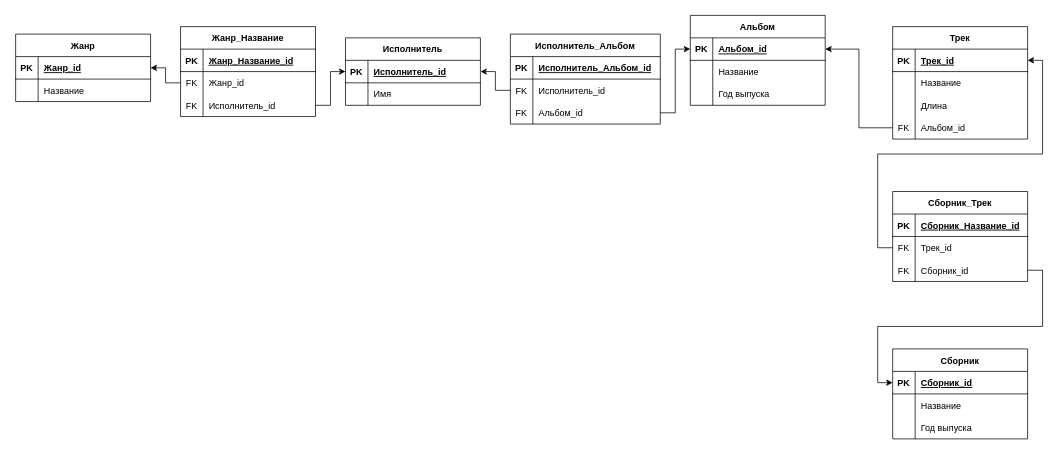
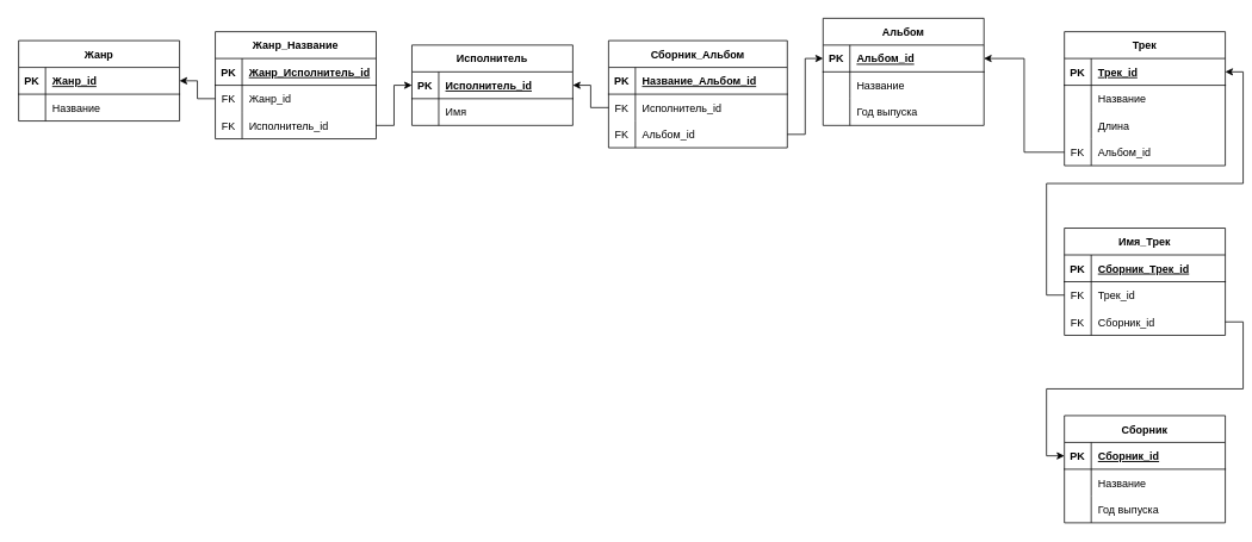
  <mxCell id="0" />
  <mxCell id="1" parent="0" />
  <mxCell id="2" value="Жанр" style="shape=table;startSize=30;container=1;collapsible=1;childLayout=tableLayout;fixedRows=1;rowLines=0;fontStyle=1;align=center;resizeLast=1;" parent="1" vertex="1"><mxGeometry x="20" y="45" width="180" height="90" as="geometry" /></mxCell>
  <mxCell id="3" value="" style="shape=tableRow;horizontal=0;startSize=0;swimlaneHead=0;swimlaneBody=0;fillColor=none;collapsible=0;dropTarget=0;points=[[0,0.5],[1,0.5]];portConstraint=eastwest;top=0;left=0;right=0;bottom=1;" parent="2" vertex="1"><mxGeometry y="30" width="180" height="30" as="geometry" /></mxCell>
  <mxCell id="4" value="PK" style="shape=partialRectangle;connectable=0;fillColor=none;top=0;left=0;bottom=0;right=0;fontStyle=1;overflow=hidden;" parent="3" vertex="1"><mxGeometry width="30" height="30" as="geometry"><mxRectangle width="30" height="30" as="alternateBounds" /></mxGeometry></mxCell>
  <mxCell id="5" value="Жанр_id" style="shape=partialRectangle;connectable=0;fillColor=none;top=0;left=0;bottom=0;right=0;align=left;spacingLeft=6;fontStyle=5;overflow=hidden;" parent="3" vertex="1"><mxGeometry x="30" width="150" height="30" as="geometry"><mxRectangle width="150" height="30" as="alternateBounds" /></mxGeometry></mxCell>
  <mxCell id="6" value="" style="shape=tableRow;horizontal=0;startSize=0;swimlaneHead=0;swimlaneBody=0;fillColor=none;collapsible=0;dropTarget=0;points=[[0,0.5],[1,0.5]];portConstraint=eastwest;top=0;left=0;right=0;bottom=0;" parent="2" vertex="1"><mxGeometry y="60" width="180" height="30" as="geometry" /></mxCell>
  <mxCell id="7" value="" style="shape=partialRectangle;connectable=0;fillColor=none;top=0;left=0;bottom=0;right=0;editable=1;overflow=hidden;" parent="6" vertex="1"><mxGeometry width="30" height="30" as="geometry"><mxRectangle width="30" height="30" as="alternateBounds" /></mxGeometry></mxCell>
  <mxCell id="8" value="Название" style="shape=partialRectangle;connectable=0;fillColor=none;top=0;left=0;bottom=0;right=0;align=left;spacingLeft=6;overflow=hidden;" parent="6" vertex="1"><mxGeometry x="30" width="150" height="30" as="geometry"><mxRectangle width="150" height="30" as="alternateBounds" /></mxGeometry></mxCell>
  <mxCell id="9" value="Исполнитель" style="shape=table;startSize=30;container=1;collapsible=1;childLayout=tableLayout;fixedRows=1;rowLines=0;fontStyle=1;align=center;resizeLast=1;" parent="1" vertex="1"><mxGeometry x="460" y="50" width="180" height="90" as="geometry" /></mxCell>
  <mxCell id="10" value="" style="shape=tableRow;horizontal=0;startSize=0;swimlaneHead=0;swimlaneBody=0;fillColor=none;collapsible=0;dropTarget=0;points=[[0,0.5],[1,0.5]];portConstraint=eastwest;top=0;left=0;right=0;bottom=1;" parent="9" vertex="1"><mxGeometry y="30" width="180" height="30" as="geometry" /></mxCell>
  <mxCell id="11" value="PK" style="shape=partialRectangle;connectable=0;fillColor=none;top=0;left=0;bottom=0;right=0;fontStyle=1;overflow=hidden;" parent="10" vertex="1"><mxGeometry width="30" height="30" as="geometry"><mxRectangle width="30" height="30" as="alternateBounds" /></mxGeometry></mxCell>
  <mxCell id="12" value="Исполнитель_id" style="shape=partialRectangle;connectable=0;fillColor=none;top=0;left=0;bottom=0;right=0;align=left;spacingLeft=6;fontStyle=5;overflow=hidden;" parent="10" vertex="1"><mxGeometry x="30" width="150" height="30" as="geometry"><mxRectangle width="150" height="30" as="alternateBounds" /></mxGeometry></mxCell>
  <mxCell id="13" value="" style="shape=tableRow;horizontal=0;startSize=0;swimlaneHead=0;swimlaneBody=0;fillColor=none;collapsible=0;dropTarget=0;points=[[0,0.5],[1,0.5]];portConstraint=eastwest;top=0;left=0;right=0;bottom=0;" parent="9" vertex="1"><mxGeometry y="60" width="180" height="30" as="geometry" /></mxCell>
  <mxCell id="14" value="" style="shape=partialRectangle;connectable=0;fillColor=none;top=0;left=0;bottom=0;right=0;editable=1;overflow=hidden;" parent="13" vertex="1"><mxGeometry width="30" height="30" as="geometry"><mxRectangle width="30" height="30" as="alternateBounds" /></mxGeometry></mxCell>
  <mxCell id="15" value="Имя" style="shape=partialRectangle;connectable=0;fillColor=none;top=0;left=0;bottom=0;right=0;align=left;spacingLeft=6;overflow=hidden;" parent="13" vertex="1"><mxGeometry x="30" width="150" height="30" as="geometry"><mxRectangle width="150" height="30" as="alternateBounds" /></mxGeometry></mxCell>
  <mxCell id="16" value="Альбом" style="shape=table;startSize=30;container=1;collapsible=1;childLayout=tableLayout;fixedRows=1;rowLines=0;fontStyle=1;align=center;resizeLast=1;" parent="1" vertex="1"><mxGeometry x="920" y="20" width="180" height="120" as="geometry" /></mxCell>
  <mxCell id="17" value="" style="shape=tableRow;horizontal=0;startSize=0;swimlaneHead=0;swimlaneBody=0;fillColor=none;collapsible=0;dropTarget=0;points=[[0,0.5],[1,0.5]];portConstraint=eastwest;top=0;left=0;right=0;bottom=1;" parent="16" vertex="1"><mxGeometry y="30" width="180" height="30" as="geometry" /></mxCell>
  <mxCell id="18" value="PK" style="shape=partialRectangle;connectable=0;fillColor=none;top=0;left=0;bottom=0;right=0;fontStyle=1;overflow=hidden;" parent="17" vertex="1"><mxGeometry width="30" height="30" as="geometry"><mxRectangle width="30" height="30" as="alternateBounds" /></mxGeometry></mxCell>
  <mxCell id="19" value="Альбом_id" style="shape=partialRectangle;connectable=0;fillColor=none;top=0;left=0;bottom=0;right=0;align=left;spacingLeft=6;fontStyle=5;overflow=hidden;" parent="17" vertex="1"><mxGeometry x="30" width="150" height="30" as="geometry"><mxRectangle width="150" height="30" as="alternateBounds" /></mxGeometry></mxCell>
  <mxCell id="20" value="" style="shape=tableRow;horizontal=0;startSize=0;swimlaneHead=0;swimlaneBody=0;fillColor=none;collapsible=0;dropTarget=0;points=[[0,0.5],[1,0.5]];portConstraint=eastwest;top=0;left=0;right=0;bottom=0;" parent="16" vertex="1"><mxGeometry y="60" width="180" height="30" as="geometry" /></mxCell>
  <mxCell id="21" value="" style="shape=partialRectangle;connectable=0;fillColor=none;top=0;left=0;bottom=0;right=0;editable=1;overflow=hidden;" parent="20" vertex="1"><mxGeometry width="30" height="30" as="geometry"><mxRectangle width="30" height="30" as="alternateBounds" /></mxGeometry></mxCell>
  <mxCell id="22" value="Название" style="shape=partialRectangle;connectable=0;fillColor=none;top=0;left=0;bottom=0;right=0;align=left;spacingLeft=6;overflow=hidden;" parent="20" vertex="1"><mxGeometry x="30" width="150" height="30" as="geometry"><mxRectangle width="150" height="30" as="alternateBounds" /></mxGeometry></mxCell>
  <mxCell id="23" value="" style="shape=tableRow;horizontal=0;startSize=0;swimlaneHead=0;swimlaneBody=0;fillColor=none;collapsible=0;dropTarget=0;points=[[0,0.5],[1,0.5]];portConstraint=eastwest;top=0;left=0;right=0;bottom=0;" parent="16" vertex="1"><mxGeometry y="90" width="180" height="30" as="geometry" /></mxCell>
  <mxCell id="24" value="" style="shape=partialRectangle;connectable=0;fillColor=none;top=0;left=0;bottom=0;right=0;editable=1;overflow=hidden;" parent="23" vertex="1"><mxGeometry width="30" height="30" as="geometry"><mxRectangle width="30" height="30" as="alternateBounds" /></mxGeometry></mxCell>
  <mxCell id="25" value="Год выпуска" style="shape=partialRectangle;connectable=0;fillColor=none;top=0;left=0;bottom=0;right=0;align=left;spacingLeft=6;overflow=hidden;" parent="23" vertex="1"><mxGeometry x="30" width="150" height="30" as="geometry"><mxRectangle width="150" height="30" as="alternateBounds" /></mxGeometry></mxCell>
  <mxCell id="26" value="Трек" style="shape=table;startSize=30;container=1;collapsible=1;childLayout=tableLayout;fixedRows=1;rowLines=0;fontStyle=1;align=center;resizeLast=1;" parent="1" vertex="1"><mxGeometry x="1190" y="35" width="180" height="150" as="geometry" /></mxCell>
  <mxCell id="27" value="" style="shape=tableRow;horizontal=0;startSize=0;swimlaneHead=0;swimlaneBody=0;fillColor=none;collapsible=0;dropTarget=0;points=[[0,0.5],[1,0.5]];portConstraint=eastwest;top=0;left=0;right=0;bottom=1;" parent="26" vertex="1"><mxGeometry y="30" width="180" height="30" as="geometry" /></mxCell>
  <mxCell id="28" value="PK" style="shape=partialRectangle;connectable=0;fillColor=none;top=0;left=0;bottom=0;right=0;fontStyle=1;overflow=hidden;" parent="27" vertex="1"><mxGeometry width="30" height="30" as="geometry"><mxRectangle width="30" height="30" as="alternateBounds" /></mxGeometry></mxCell>
  <mxCell id="29" value="Трек_id" style="shape=partialRectangle;connectable=0;fillColor=none;top=0;left=0;bottom=0;right=0;align=left;spacingLeft=6;fontStyle=5;overflow=hidden;" parent="27" vertex="1"><mxGeometry x="30" width="150" height="30" as="geometry"><mxRectangle width="150" height="30" as="alternateBounds" /></mxGeometry></mxCell>
  <mxCell id="30" value="" style="shape=tableRow;horizontal=0;startSize=0;swimlaneHead=0;swimlaneBody=0;fillColor=none;collapsible=0;dropTarget=0;points=[[0,0.5],[1,0.5]];portConstraint=eastwest;top=0;left=0;right=0;bottom=0;" parent="26" vertex="1"><mxGeometry y="60" width="180" height="30" as="geometry" /></mxCell>
  <mxCell id="31" value="" style="shape=partialRectangle;connectable=0;fillColor=none;top=0;left=0;bottom=0;right=0;editable=1;overflow=hidden;" parent="30" vertex="1"><mxGeometry width="30" height="30" as="geometry"><mxRectangle width="30" height="30" as="alternateBounds" /></mxGeometry></mxCell>
  <mxCell id="32" value="Название" style="shape=partialRectangle;connectable=0;fillColor=none;top=0;left=0;bottom=0;right=0;align=left;spacingLeft=6;overflow=hidden;" parent="30" vertex="1"><mxGeometry x="30" width="150" height="30" as="geometry"><mxRectangle width="150" height="30" as="alternateBounds" /></mxGeometry></mxCell>
  <mxCell id="33" value="" style="shape=tableRow;horizontal=0;startSize=0;swimlaneHead=0;swimlaneBody=0;fillColor=none;collapsible=0;dropTarget=0;points=[[0,0.5],[1,0.5]];portConstraint=eastwest;top=0;left=0;right=0;bottom=0;" parent="26" vertex="1"><mxGeometry y="90" width="180" height="30" as="geometry" /></mxCell>
  <mxCell id="34" value="" style="shape=partialRectangle;connectable=0;fillColor=none;top=0;left=0;bottom=0;right=0;editable=1;overflow=hidden;" parent="33" vertex="1"><mxGeometry width="30" height="30" as="geometry"><mxRectangle width="30" height="30" as="alternateBounds" /></mxGeometry></mxCell>
  <mxCell id="35" value="Длина" style="shape=partialRectangle;connectable=0;fillColor=none;top=0;left=0;bottom=0;right=0;align=left;spacingLeft=6;overflow=hidden;" parent="33" vertex="1"><mxGeometry x="30" width="150" height="30" as="geometry"><mxRectangle width="150" height="30" as="alternateBounds" /></mxGeometry></mxCell>
  <mxCell id="36" value="" style="shape=tableRow;horizontal=0;startSize=0;swimlaneHead=0;swimlaneBody=0;fillColor=none;collapsible=0;dropTarget=0;points=[[0,0.5],[1,0.5]];portConstraint=eastwest;top=0;left=0;right=0;bottom=0;" parent="26" vertex="1"><mxGeometry y="120" width="180" height="30" as="geometry" /></mxCell>
  <mxCell id="37" value="FK" style="shape=partialRectangle;connectable=0;fillColor=none;top=0;left=0;bottom=0;right=0;editable=1;overflow=hidden;" parent="36" vertex="1"><mxGeometry width="30" height="30" as="geometry"><mxRectangle width="30" height="30" as="alternateBounds" /></mxGeometry></mxCell>
  <mxCell id="38" value="Альбом_id" style="shape=partialRectangle;connectable=0;fillColor=none;top=0;left=0;bottom=0;right=0;align=left;spacingLeft=6;overflow=hidden;" parent="36" vertex="1"><mxGeometry x="30" width="150" height="30" as="geometry"><mxRectangle width="150" height="30" as="alternateBounds" /></mxGeometry></mxCell>
  <mxCell id="39" style="edgeStyle=orthogonalEdgeStyle;rounded=0;orthogonalLoop=1;jettySize=auto;html=1;exitX=0;exitY=0.5;exitDx=0;exitDy=0;entryX=1;entryY=0.5;entryDx=0;entryDy=0;" parent="1" source="36" target="17" edge="1"><mxGeometry relative="1" as="geometry" /></mxCell>
  <mxCell id="40" value="Жанр_Название" style="shape=table;startSize=30;container=1;collapsible=1;childLayout=tableLayout;fixedRows=1;rowLines=0;fontStyle=1;align=center;resizeLast=1;" parent="1" vertex="1"><mxGeometry x="240" y="35" width="180" height="120" as="geometry" /></mxCell>
  <mxCell id="41" value="" style="shape=tableRow;horizontal=0;startSize=0;swimlaneHead=0;swimlaneBody=0;fillColor=none;collapsible=0;dropTarget=0;points=[[0,0.5],[1,0.5]];portConstraint=eastwest;top=0;left=0;right=0;bottom=1;" parent="40" vertex="1"><mxGeometry y="30" width="180" height="30" as="geometry" /></mxCell>
  <mxCell id="42" value="PK" style="shape=partialRectangle;connectable=0;fillColor=none;top=0;left=0;bottom=0;right=0;fontStyle=1;overflow=hidden;" parent="41" vertex="1"><mxGeometry width="30" height="30" as="geometry"><mxRectangle width="30" height="30" as="alternateBounds" /></mxGeometry></mxCell>
- <mxCell id="43" value="Жанр_Название_id" style="shape=partialRectangle;connectable=0;fillColor=none;top=0;left=0;bottom=0;right=0;align=left;spacingLeft=6;fontStyle=5;overflow=hidden;" parent="41" vertex="1"><mxGeometry x="30" width="150" height="30" as="geometry"><mxRectangle width="150" height="30" as="alternateBounds" /></mxGeometry></mxCell>
+ <mxCell id="43" value="Жанр_Исполнитель_id" style="shape=partialRectangle;connectable=0;fillColor=none;top=0;left=0;bottom=0;right=0;align=left;spacingLeft=6;fontStyle=5;overflow=hidden;" parent="41" vertex="1"><mxGeometry x="30" width="150" height="30" as="geometry"><mxRectangle width="150" height="30" as="alternateBounds" /></mxGeometry></mxCell>
  <mxCell id="44" style="shape=tableRow;horizontal=0;startSize=0;swimlaneHead=0;swimlaneBody=0;fillColor=none;collapsible=0;dropTarget=0;points=[[0,0.5],[1,0.5]];portConstraint=eastwest;top=0;left=0;right=0;bottom=0;" parent="40" vertex="1"><mxGeometry y="60" width="180" height="30" as="geometry" /></mxCell>
  <mxCell id="45" value="FK" style="shape=partialRectangle;connectable=0;fillColor=none;top=0;left=0;bottom=0;right=0;editable=1;overflow=hidden;" parent="44" vertex="1"><mxGeometry width="30" height="30" as="geometry"><mxRectangle width="30" height="30" as="alternateBounds" /></mxGeometry></mxCell>
  <mxCell id="46" value="Жанр_id" style="shape=partialRectangle;connectable=0;fillColor=none;top=0;left=0;bottom=0;right=0;align=left;spacingLeft=6;overflow=hidden;" parent="44" vertex="1"><mxGeometry x="30" width="150" height="30" as="geometry"><mxRectangle width="150" height="30" as="alternateBounds" /></mxGeometry></mxCell>
  <mxCell id="47" value="" style="shape=tableRow;horizontal=0;startSize=0;swimlaneHead=0;swimlaneBody=0;fillColor=none;collapsible=0;dropTarget=0;points=[[0,0.5],[1,0.5]];portConstraint=eastwest;top=0;left=0;right=0;bottom=0;" parent="40" vertex="1"><mxGeometry y="90" width="180" height="30" as="geometry" /></mxCell>
  <mxCell id="48" value="FK" style="shape=partialRectangle;connectable=0;fillColor=none;top=0;left=0;bottom=0;right=0;editable=1;overflow=hidden;" parent="47" vertex="1"><mxGeometry width="30" height="30" as="geometry"><mxRectangle width="30" height="30" as="alternateBounds" /></mxGeometry></mxCell>
  <mxCell id="49" value="Исполнитель_id" style="shape=partialRectangle;connectable=0;fillColor=none;top=0;left=0;bottom=0;right=0;align=left;spacingLeft=6;overflow=hidden;" parent="47" vertex="1"><mxGeometry x="30" width="150" height="30" as="geometry"><mxRectangle width="150" height="30" as="alternateBounds" /></mxGeometry></mxCell>
  <mxCell id="50" style="edgeStyle=orthogonalEdgeStyle;rounded=0;orthogonalLoop=1;jettySize=auto;html=1;exitX=0;exitY=0.5;exitDx=0;exitDy=0;entryX=1;entryY=0.5;entryDx=0;entryDy=0;" parent="1" source="44" target="3" edge="1"><mxGeometry relative="1" as="geometry" /></mxCell>
  <mxCell id="51" style="edgeStyle=orthogonalEdgeStyle;rounded=0;orthogonalLoop=1;jettySize=auto;html=1;exitX=1;exitY=0.5;exitDx=0;exitDy=0;entryX=0;entryY=0.5;entryDx=0;entryDy=0;" parent="1" source="47" target="10" edge="1"><mxGeometry relative="1" as="geometry" /></mxCell>
- <mxCell id="52" value="Исполнитель_Альбом" style="shape=table;startSize=30;container=1;collapsible=1;childLayout=tableLayout;fixedRows=1;rowLines=0;fontStyle=1;align=center;resizeLast=1;" parent="1" vertex="1"><mxGeometry x="680" y="45" width="200" height="120" as="geometry" /></mxCell>
+ <mxCell id="52" value="Сборник_Альбом" style="shape=table;startSize=30;container=1;collapsible=1;childLayout=tableLayout;fixedRows=1;rowLines=0;fontStyle=1;align=center;resizeLast=1;" parent="1" vertex="1"><mxGeometry x="680" y="45" width="200" height="120" as="geometry" /></mxCell>
  <mxCell id="53" value="" style="shape=tableRow;horizontal=0;startSize=0;swimlaneHead=0;swimlaneBody=0;fillColor=none;collapsible=0;dropTarget=0;points=[[0,0.5],[1,0.5]];portConstraint=eastwest;top=0;left=0;right=0;bottom=1;" parent="52" vertex="1"><mxGeometry y="30" width="200" height="30" as="geometry" /></mxCell>
  <mxCell id="54" value="PK" style="shape=partialRectangle;connectable=0;fillColor=none;top=0;left=0;bottom=0;right=0;fontStyle=1;overflow=hidden;" parent="53" vertex="1"><mxGeometry width="30" height="30" as="geometry"><mxRectangle width="30" height="30" as="alternateBounds" /></mxGeometry></mxCell>
- <mxCell id="55" value="Исполнитель_Альбом_id" style="shape=partialRectangle;connectable=0;fillColor=none;top=0;left=0;bottom=0;right=0;align=left;spacingLeft=6;fontStyle=5;overflow=hidden;" parent="53" vertex="1"><mxGeometry x="30" width="170" height="30" as="geometry"><mxRectangle width="170" height="30" as="alternateBounds" /></mxGeometry></mxCell>
+ <mxCell id="55" value="Название_Альбом_id" style="shape=partialRectangle;connectable=0;fillColor=none;top=0;left=0;bottom=0;right=0;align=left;spacingLeft=6;fontStyle=5;overflow=hidden;" parent="53" vertex="1"><mxGeometry x="30" width="170" height="30" as="geometry"><mxRectangle width="170" height="30" as="alternateBounds" /></mxGeometry></mxCell>
  <mxCell id="56" value="" style="shape=tableRow;horizontal=0;startSize=0;swimlaneHead=0;swimlaneBody=0;fillColor=none;collapsible=0;dropTarget=0;points=[[0,0.5],[1,0.5]];portConstraint=eastwest;top=0;left=0;right=0;bottom=0;" parent="52" vertex="1"><mxGeometry y="60" width="200" height="30" as="geometry" /></mxCell>
  <mxCell id="57" value="FK" style="shape=partialRectangle;connectable=0;fillColor=none;top=0;left=0;bottom=0;right=0;editable=1;overflow=hidden;" parent="56" vertex="1"><mxGeometry width="30" height="30" as="geometry"><mxRectangle width="30" height="30" as="alternateBounds" /></mxGeometry></mxCell>
  <mxCell id="58" value="Исполнитель_id" style="shape=partialRectangle;connectable=0;fillColor=none;top=0;left=0;bottom=0;right=0;align=left;spacingLeft=6;overflow=hidden;" parent="56" vertex="1"><mxGeometry x="30" width="170" height="30" as="geometry"><mxRectangle width="170" height="30" as="alternateBounds" /></mxGeometry></mxCell>
  <mxCell id="59" value="" style="shape=tableRow;horizontal=0;startSize=0;swimlaneHead=0;swimlaneBody=0;fillColor=none;collapsible=0;dropTarget=0;points=[[0,0.5],[1,0.5]];portConstraint=eastwest;top=0;left=0;right=0;bottom=0;" parent="52" vertex="1"><mxGeometry y="90" width="200" height="30" as="geometry" /></mxCell>
  <mxCell id="60" value="FK" style="shape=partialRectangle;connectable=0;fillColor=none;top=0;left=0;bottom=0;right=0;editable=1;overflow=hidden;" parent="59" vertex="1"><mxGeometry width="30" height="30" as="geometry"><mxRectangle width="30" height="30" as="alternateBounds" /></mxGeometry></mxCell>
  <mxCell id="61" value="Альбом_id" style="shape=partialRectangle;connectable=0;fillColor=none;top=0;left=0;bottom=0;right=0;align=left;spacingLeft=6;overflow=hidden;" parent="59" vertex="1"><mxGeometry x="30" width="170" height="30" as="geometry"><mxRectangle width="170" height="30" as="alternateBounds" /></mxGeometry></mxCell>
  <mxCell id="62" style="edgeStyle=orthogonalEdgeStyle;rounded=0;orthogonalLoop=1;jettySize=auto;html=1;exitX=0;exitY=0.5;exitDx=0;exitDy=0;entryX=1;entryY=0.5;entryDx=0;entryDy=0;" parent="1" source="56" target="10" edge="1"><mxGeometry relative="1" as="geometry" /></mxCell>
  <mxCell id="63" style="edgeStyle=orthogonalEdgeStyle;rounded=0;orthogonalLoop=1;jettySize=auto;html=1;exitX=1;exitY=0.5;exitDx=0;exitDy=0;entryX=0;entryY=0.5;entryDx=0;entryDy=0;" parent="1" source="59" target="17" edge="1"><mxGeometry relative="1" as="geometry" /></mxCell>
  <mxCell id="64" value="Сборник" style="shape=table;startSize=30;container=1;collapsible=1;childLayout=tableLayout;fixedRows=1;rowLines=0;fontStyle=1;align=center;resizeLast=1;" parent="1" vertex="1"><mxGeometry x="1190" y="465" width="180" height="120" as="geometry" /></mxCell>
  <mxCell id="65" value="" style="shape=tableRow;horizontal=0;startSize=0;swimlaneHead=0;swimlaneBody=0;fillColor=none;collapsible=0;dropTarget=0;points=[[0,0.5],[1,0.5]];portConstraint=eastwest;top=0;left=0;right=0;bottom=1;" parent="64" vertex="1"><mxGeometry y="30" width="180" height="30" as="geometry" /></mxCell>
  <mxCell id="66" value="PK" style="shape=partialRectangle;connectable=0;fillColor=none;top=0;left=0;bottom=0;right=0;fontStyle=1;overflow=hidden;" parent="65" vertex="1"><mxGeometry width="30" height="30" as="geometry"><mxRectangle width="30" height="30" as="alternateBounds" /></mxGeometry></mxCell>
  <mxCell id="67" value="Сборник_id" style="shape=partialRectangle;connectable=0;fillColor=none;top=0;left=0;bottom=0;right=0;align=left;spacingLeft=6;fontStyle=5;overflow=hidden;" parent="65" vertex="1"><mxGeometry x="30" width="150" height="30" as="geometry"><mxRectangle width="150" height="30" as="alternateBounds" /></mxGeometry></mxCell>
  <mxCell id="68" value="" style="shape=tableRow;horizontal=0;startSize=0;swimlaneHead=0;swimlaneBody=0;fillColor=none;collapsible=0;dropTarget=0;points=[[0,0.5],[1,0.5]];portConstraint=eastwest;top=0;left=0;right=0;bottom=0;" parent="64" vertex="1"><mxGeometry y="60" width="180" height="30" as="geometry" /></mxCell>
  <mxCell id="69" value="" style="shape=partialRectangle;connectable=0;fillColor=none;top=0;left=0;bottom=0;right=0;editable=1;overflow=hidden;" parent="68" vertex="1"><mxGeometry width="30" height="30" as="geometry"><mxRectangle width="30" height="30" as="alternateBounds" /></mxGeometry></mxCell>
  <mxCell id="70" value="Название" style="shape=partialRectangle;connectable=0;fillColor=none;top=0;left=0;bottom=0;right=0;align=left;spacingLeft=6;overflow=hidden;" parent="68" vertex="1"><mxGeometry x="30" width="150" height="30" as="geometry"><mxRectangle width="150" height="30" as="alternateBounds" /></mxGeometry></mxCell>
  <mxCell id="71" value="" style="shape=tableRow;horizontal=0;startSize=0;swimlaneHead=0;swimlaneBody=0;fillColor=none;collapsible=0;dropTarget=0;points=[[0,0.5],[1,0.5]];portConstraint=eastwest;top=0;left=0;right=0;bottom=0;" parent="64" vertex="1"><mxGeometry y="90" width="180" height="30" as="geometry" /></mxCell>
  <mxCell id="72" value="" style="shape=partialRectangle;connectable=0;fillColor=none;top=0;left=0;bottom=0;right=0;editable=1;overflow=hidden;" parent="71" vertex="1"><mxGeometry width="30" height="30" as="geometry"><mxRectangle width="30" height="30" as="alternateBounds" /></mxGeometry></mxCell>
  <mxCell id="73" value="Год выпуска" style="shape=partialRectangle;connectable=0;fillColor=none;top=0;left=0;bottom=0;right=0;align=left;spacingLeft=6;overflow=hidden;" parent="71" vertex="1"><mxGeometry x="30" width="150" height="30" as="geometry"><mxRectangle width="150" height="30" as="alternateBounds" /></mxGeometry></mxCell>
- <mxCell id="74" value="Сборник_Трек" style="shape=table;startSize=30;container=1;collapsible=1;childLayout=tableLayout;fixedRows=1;rowLines=0;fontStyle=1;align=center;resizeLast=1;" vertex="1" parent="1"><mxGeometry x="1190" y="255" width="180" height="120" as="geometry" /></mxCell>
+ <mxCell id="74" value="Имя_Трек" style="shape=table;startSize=30;container=1;collapsible=1;childLayout=tableLayout;fixedRows=1;rowLines=0;fontStyle=1;align=center;resizeLast=1;" vertex="1" parent="1"><mxGeometry x="1190" y="255" width="180" height="120" as="geometry" /></mxCell>
  <mxCell id="75" value="" style="shape=tableRow;horizontal=0;startSize=0;swimlaneHead=0;swimlaneBody=0;fillColor=none;collapsible=0;dropTarget=0;points=[[0,0.5],[1,0.5]];portConstraint=eastwest;top=0;left=0;right=0;bottom=1;" vertex="1" parent="74"><mxGeometry y="30" width="180" height="30" as="geometry" /></mxCell>
  <mxCell id="76" value="PK" style="shape=partialRectangle;connectable=0;fillColor=none;top=0;left=0;bottom=0;right=0;fontStyle=1;overflow=hidden;" vertex="1" parent="75"><mxGeometry width="30" height="30" as="geometry"><mxRectangle width="30" height="30" as="alternateBounds" /></mxGeometry></mxCell>
- <mxCell id="77" value="Сборник_Название_id" style="shape=partialRectangle;connectable=0;fillColor=none;top=0;left=0;bottom=0;right=0;align=left;spacingLeft=6;fontStyle=5;overflow=hidden;" vertex="1" parent="75"><mxGeometry x="30" width="150" height="30" as="geometry"><mxRectangle width="150" height="30" as="alternateBounds" /></mxGeometry></mxCell>
+ <mxCell id="77" value="Сборник_Трек_id" style="shape=partialRectangle;connectable=0;fillColor=none;top=0;left=0;bottom=0;right=0;align=left;spacingLeft=6;fontStyle=5;overflow=hidden;" vertex="1" parent="75"><mxGeometry x="30" width="150" height="30" as="geometry"><mxRectangle width="150" height="30" as="alternateBounds" /></mxGeometry></mxCell>
  <mxCell id="78" value="" style="shape=tableRow;horizontal=0;startSize=0;swimlaneHead=0;swimlaneBody=0;fillColor=none;collapsible=0;dropTarget=0;points=[[0,0.5],[1,0.5]];portConstraint=eastwest;top=0;left=0;right=0;bottom=0;" vertex="1" parent="74"><mxGeometry y="60" width="180" height="30" as="geometry" /></mxCell>
  <mxCell id="79" value="FK" style="shape=partialRectangle;connectable=0;fillColor=none;top=0;left=0;bottom=0;right=0;editable=1;overflow=hidden;" vertex="1" parent="78"><mxGeometry width="30" height="30" as="geometry"><mxRectangle width="30" height="30" as="alternateBounds" /></mxGeometry></mxCell>
  <mxCell id="80" value="Трек_id" style="shape=partialRectangle;connectable=0;fillColor=none;top=0;left=0;bottom=0;right=0;align=left;spacingLeft=6;overflow=hidden;" vertex="1" parent="78"><mxGeometry x="30" width="150" height="30" as="geometry"><mxRectangle width="150" height="30" as="alternateBounds" /></mxGeometry></mxCell>
  <mxCell id="81" value="" style="shape=tableRow;horizontal=0;startSize=0;swimlaneHead=0;swimlaneBody=0;fillColor=none;collapsible=0;dropTarget=0;points=[[0,0.5],[1,0.5]];portConstraint=eastwest;top=0;left=0;right=0;bottom=0;" vertex="1" parent="74"><mxGeometry y="90" width="180" height="30" as="geometry" /></mxCell>
  <mxCell id="82" value="FK" style="shape=partialRectangle;connectable=0;fillColor=none;top=0;left=0;bottom=0;right=0;editable=1;overflow=hidden;" vertex="1" parent="81"><mxGeometry width="30" height="30" as="geometry"><mxRectangle width="30" height="30" as="alternateBounds" /></mxGeometry></mxCell>
  <mxCell id="83" value="Сборник_id" style="shape=partialRectangle;connectable=0;fillColor=none;top=0;left=0;bottom=0;right=0;align=left;spacingLeft=6;overflow=hidden;" vertex="1" parent="81"><mxGeometry x="30" width="150" height="30" as="geometry"><mxRectangle width="150" height="30" as="alternateBounds" /></mxGeometry></mxCell>
  <mxCell id="84" style="edgeStyle=orthogonalEdgeStyle;rounded=0;orthogonalLoop=1;jettySize=auto;html=1;exitX=1;exitY=0.5;exitDx=0;exitDy=0;entryX=0;entryY=0.5;entryDx=0;entryDy=0;" edge="1" parent="1" source="81" target="65"><mxGeometry relative="1" as="geometry" /></mxCell>
  <mxCell id="85" style="edgeStyle=orthogonalEdgeStyle;rounded=0;orthogonalLoop=1;jettySize=auto;html=1;exitX=0;exitY=0.5;exitDx=0;exitDy=0;" edge="1" parent="1" source="78" target="27"><mxGeometry relative="1" as="geometry" /></mxCell>
